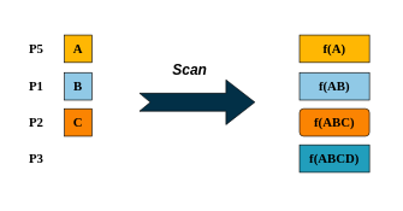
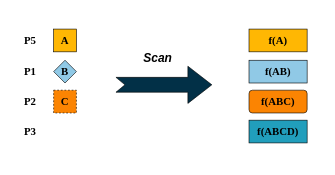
  <mxCell id="0" />
  <mxCell id="1" parent="0" />
  <mxCell id="2" value="" style="rounded=0;whiteSpace=wrap;html=1;strokeColor=none;fillColor=none;" parent="1" vertex="1"><mxGeometry x="22" y="20" width="515" height="250" as="geometry" /></mxCell>
  <mxCell id="3" value="&lt;font style=&quot;font-size: 18px;&quot; face=&quot;Times New Roman&quot;&gt;&lt;b&gt;A&lt;/b&gt;&lt;/font&gt;" style="whiteSpace=wrap;html=1;aspect=fixed;fillColor=#FFB703;" parent="1" vertex="1"><mxGeometry x="89" y="48" width="38" height="38" as="geometry" /></mxCell>
- <mxCell id="4" value="&lt;font face=&quot;Times New Roman&quot;&gt;&lt;span style=&quot;font-size: 18px;&quot;&gt;&lt;b&gt;B&lt;/b&gt;&lt;/span&gt;&lt;/font&gt;" style="whiteSpace=wrap;html=1;aspect=fixed;fillColor=#90C9E6;" parent="1" vertex="1"><mxGeometry x="89" y="100" width="38" height="38" as="geometry" /></mxCell>
- <mxCell id="5" value="&lt;font face=&quot;Times New Roman&quot;&gt;&lt;span style=&quot;font-size: 18px;&quot;&gt;&lt;b&gt;C&lt;/b&gt;&lt;/span&gt;&lt;/font&gt;" style="whiteSpace=wrap;html=1;aspect=fixed;fillColor=#FB8402;" parent="1" vertex="1"><mxGeometry x="89" y="150" width="38" height="38" as="geometry" /></mxCell>
+ <mxCell id="4" value="&lt;font face=&quot;Times New Roman&quot;&gt;&lt;span style=&quot;font-size: 18px;&quot;&gt;&lt;b&gt;B&lt;/b&gt;&lt;/span&gt;&lt;/font&gt;" style="rhombus;whiteSpace=wrap;html=1;aspect=fixed;fillColor=#90C9E6;" parent="1" vertex="1"><mxGeometry x="89" y="100" width="38" height="38" as="geometry" /></mxCell>
+ <mxCell id="5" value="&lt;font face=&quot;Times New Roman&quot;&gt;&lt;span style=&quot;font-size: 18px;&quot;&gt;&lt;b&gt;C&lt;/b&gt;&lt;/span&gt;&lt;/font&gt;" style="whiteSpace=wrap;html=1;aspect=fixed;fillColor=#FB8402;dashed=1;" parent="1" vertex="1"><mxGeometry x="89" y="150" width="38" height="38" as="geometry" /></mxCell>
  <mxCell id="6" value="&lt;font style=&quot;font-size: 18px;&quot; face=&quot;Times New Roman&quot;&gt;&lt;b&gt;P5&lt;/b&gt;&lt;/font&gt;" style="text;html=1;strokeColor=none;fillColor=none;align=center;verticalAlign=middle;whiteSpace=wrap;rounded=0;fontColor=#000000;" parent="1" vertex="1"><mxGeometry x="20" y="52" width="60" height="30" as="geometry" /></mxCell>
  <mxCell id="7" value="&lt;font style=&quot;font-size: 18px;&quot; face=&quot;Times New Roman&quot;&gt;&lt;b&gt;P1&lt;/b&gt;&lt;/font&gt;" style="text;html=1;strokeColor=none;fillColor=none;align=center;verticalAlign=middle;whiteSpace=wrap;rounded=0;fontColor=#000000;" parent="1" vertex="1"><mxGeometry x="20" y="104" width="60" height="30" as="geometry" /></mxCell>
  <mxCell id="8" value="&lt;font style=&quot;font-size: 18px;&quot; face=&quot;Times New Roman&quot;&gt;&lt;b&gt;P2&lt;/b&gt;&lt;/font&gt;" style="text;html=1;strokeColor=none;fillColor=none;align=center;verticalAlign=middle;whiteSpace=wrap;rounded=0;fontColor=#000000;" parent="1" vertex="1"><mxGeometry x="20" y="154" width="60" height="30" as="geometry" /></mxCell>
  <mxCell id="9" value="&lt;font style=&quot;font-size: 18px;&quot; face=&quot;Times New Roman&quot;&gt;&lt;b&gt;P3&lt;/b&gt;&lt;/font&gt;" style="text;html=1;strokeColor=none;fillColor=none;align=center;verticalAlign=middle;whiteSpace=wrap;rounded=0;fontColor=#000000;" parent="1" vertex="1"><mxGeometry x="20" y="204" width="60" height="30" as="geometry" /></mxCell>
  <mxCell id="10" value="" style="html=1;shadow=0;dashed=0;align=center;verticalAlign=middle;shape=mxgraph.arrows2.arrow;dy=0.6;dx=40;notch=15;fillColor=#023047;" parent="1" vertex="1"><mxGeometry x="193" y="110" width="160" height="62" as="geometry" /></mxCell>
  <mxCell id="11" value="&lt;font style=&quot;font-size: 20px;&quot;&gt;&lt;b style=&quot;&quot;&gt;&lt;i style=&quot;&quot;&gt;Scan&lt;br&gt;&lt;/i&gt;&lt;/b&gt;&lt;/font&gt;" style="text;html=1;strokeColor=none;fillColor=none;align=center;verticalAlign=middle;whiteSpace=wrap;rounded=0;" parent="1" vertex="1"><mxGeometry x="196" y="80" width="134" height="30" as="geometry" /></mxCell>
  <mxCell id="12" value="&lt;font face=&quot;Times New Roman&quot; style=&quot;font-size: 18px;&quot;&gt;f(A)&lt;/font&gt;" style="rounded=0;whiteSpace=wrap;html=1;fillColor=#FFB703;fontStyle=1" parent="1" vertex="1"><mxGeometry x="415" y="48" width="97" height="38" as="geometry" /></mxCell>
  <mxCell id="13" value="&lt;font style=&quot;font-size: 18px;&quot; face=&quot;Times New Roman&quot;&gt;f(AB)&lt;/font&gt;" style="rounded=0;whiteSpace=wrap;html=1;fillColor=#90C9E6;fontStyle=1" parent="1" vertex="1"><mxGeometry x="415" y="100" width="97" height="38" as="geometry" /></mxCell>
  <mxCell id="14" value="&lt;font style=&quot;font-size: 18px;&quot; face=&quot;Times New Roman&quot;&gt;f(ABC)&lt;/font&gt;" style="whiteSpace=wrap;html=1;fillColor=#FB8402;fontStyle=1;rounded=1;" parent="1" vertex="1"><mxGeometry x="415" y="150" width="97" height="38" as="geometry" /></mxCell>
  <mxCell id="15" value="&lt;font style=&quot;font-size: 18px;&quot; face=&quot;Times New Roman&quot;&gt;f(ABCD)&lt;/font&gt;" style="rounded=0;whiteSpace=wrap;html=1;fillColor=#219EBC;fontStyle=1" parent="1" vertex="1"><mxGeometry x="415" y="200" width="97" height="38" as="geometry" /></mxCell>
